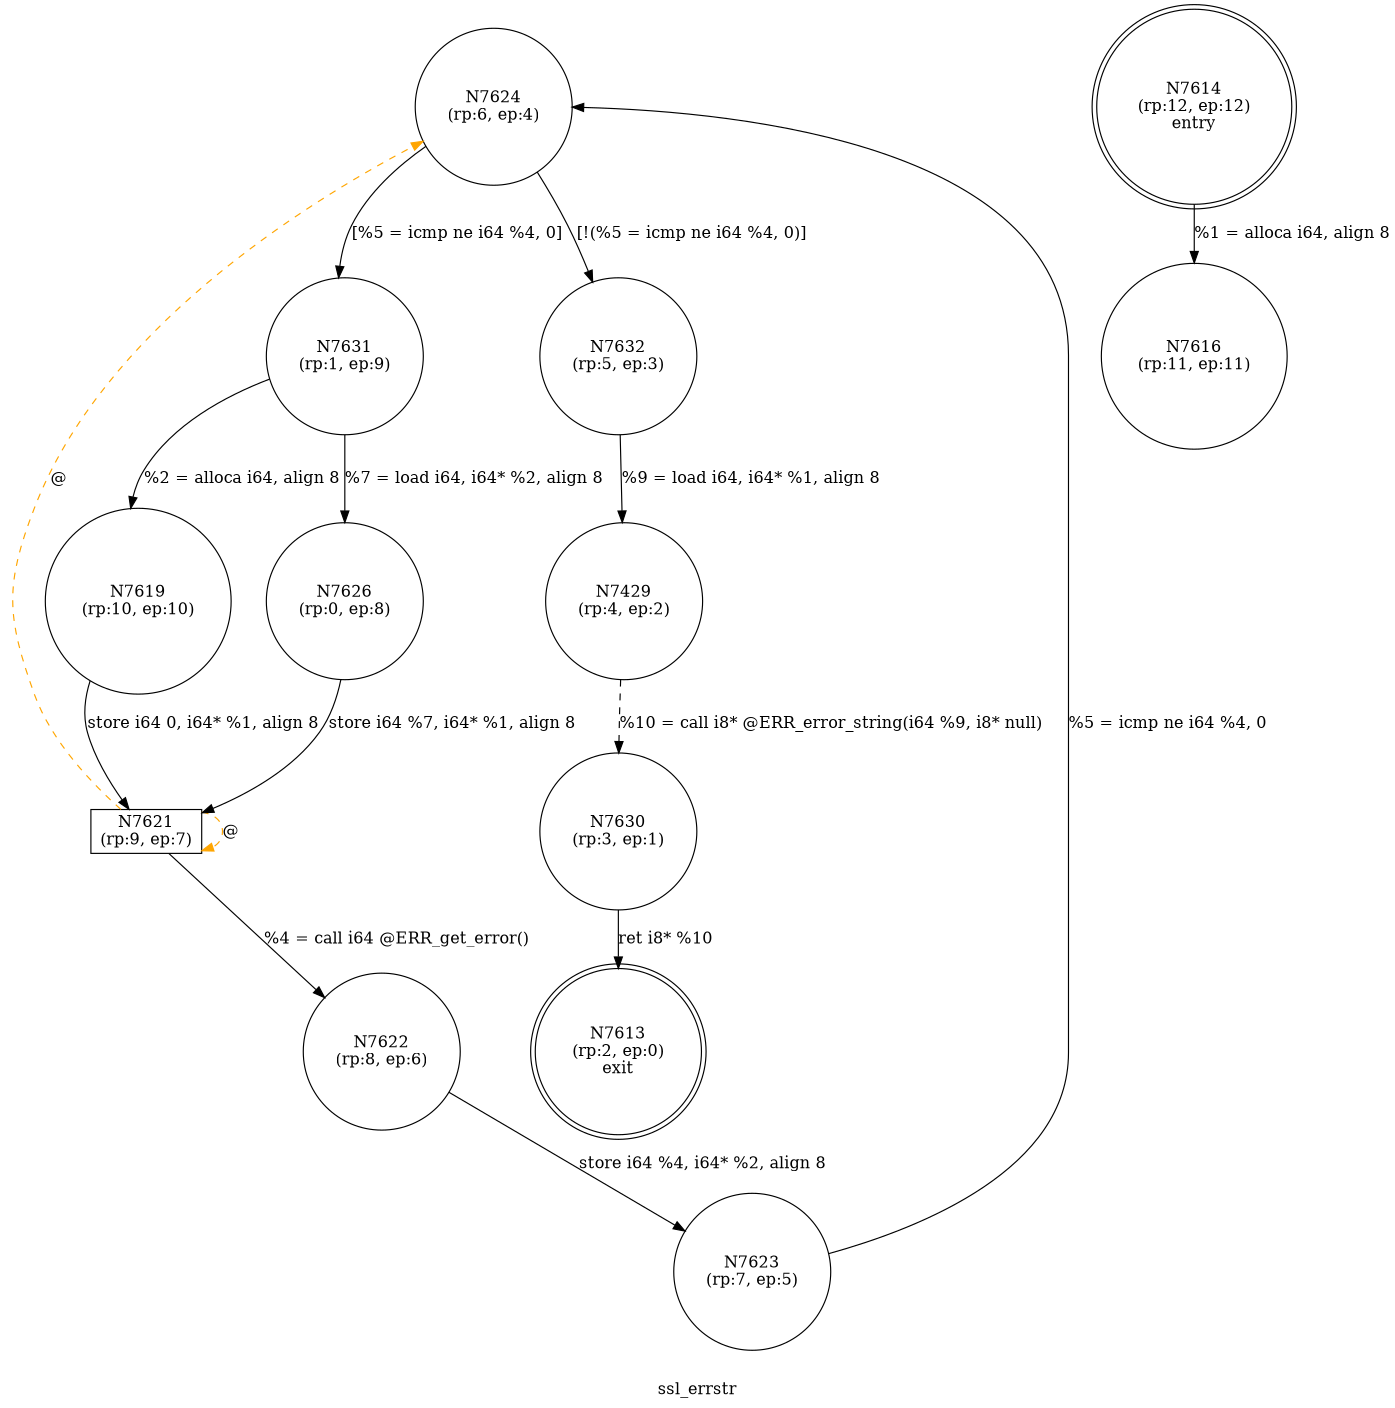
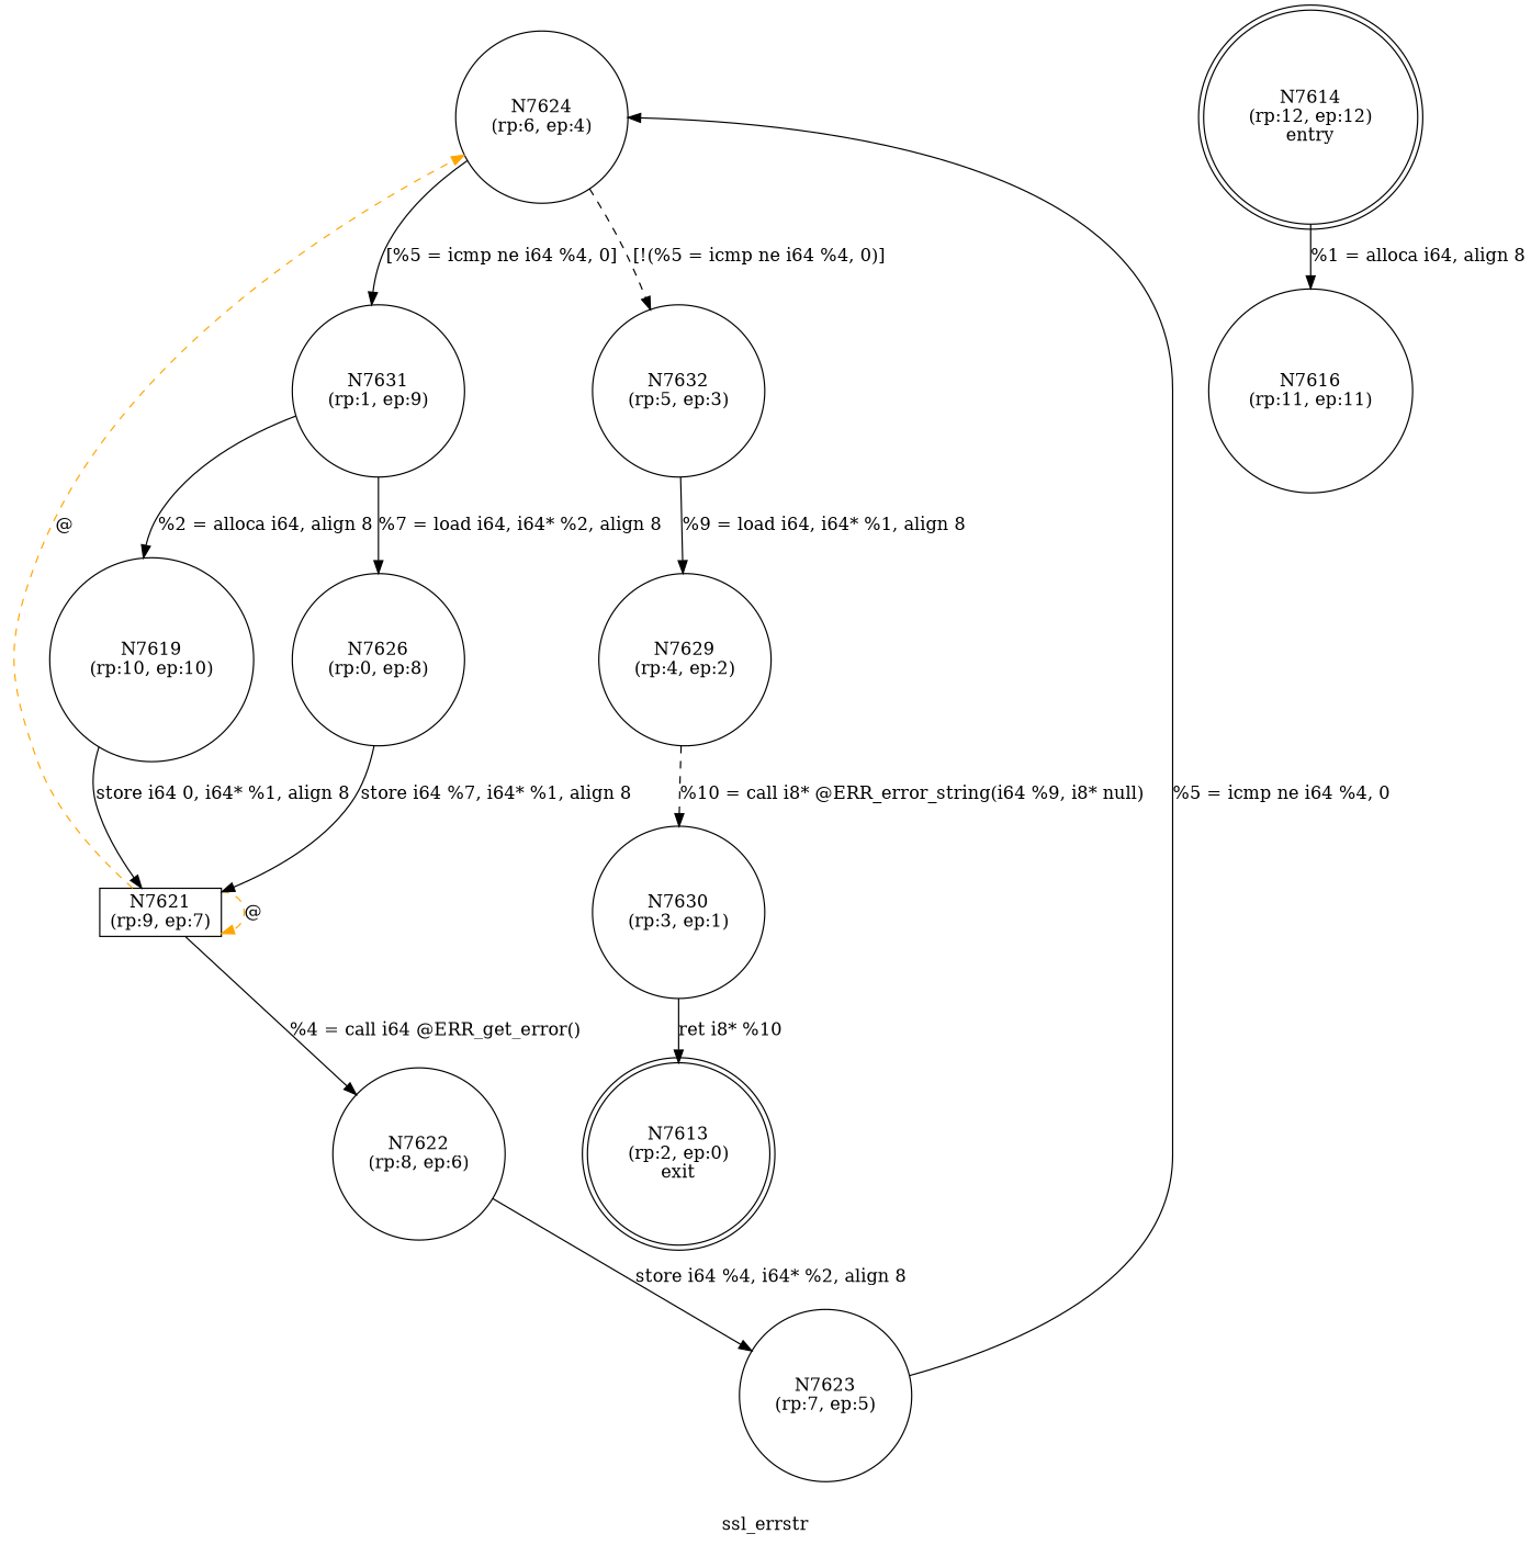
  digraph {
    label=ssl_errstr
    node [shape=circle]
    n1 [label="N7613\n(rp:2, ep:0)\nexit" shape=doublecircle]
    n2 [label="N7614\n(rp:12, ep:12)\nentry" shape=doublecircle]
    n3 [label="N7616\n(rp:11, ep:11)"]
    n4 [label="N7619\n(rp:10, ep:10)"]
    n5 [label="N7621\n(rp:9, ep:7)" shape=box]
    n6 [label="N7622\n(rp:8, ep:6)"]
    n7 [label="N7624\n(rp:6, ep:4)"]
    n8 [label="N7623\n(rp:7, ep:5)"]
    n9 [label="N7631\n(rp:1, ep:9)"]
    n10 [label="N7632\n(rp:5, ep:3)"]
    n11 [label="N7626\n(rp:0, ep:8)"]
-   n12 [label="N7429\n(rp:4, ep:2)"]
+   n12 [label="N7629\n(rp:4, ep:2)"]
    n13 [label="N7630\n(rp:3, ep:1)"]
    n2 -> n3 [label="%1 = alloca i64, align 8"]
    n4 -> n5 [label="store i64 0, i64* %1, align 8"]
    n5 -> n5 [color=orange label="@" style=dashed]
    n5 -> n6 [label="%4 = call i64 @ERR_get_error()"]
    n5 -> n7 [color=orange label="@" style=dashed]
    n6 -> n8 [label="store i64 %4, i64* %2, align 8"]
    n7 -> n9 [label="[%5 = icmp ne i64 %4, 0]"]
-   n7 -> n10 [label="[!(%5 = icmp ne i64 %4, 0)]"]
+   n7 -> n10 [label="[!(%5 = icmp ne i64 %4, 0)]" style=dashed]
    n8 -> n7 [label="%5 = icmp ne i64 %4, 0"]
    n9 -> n4 [label="%2 = alloca i64, align 8"]
    n9 -> n11 [label="%7 = load i64, i64* %2, align 8"]
    n10 -> n12 [label="%9 = load i64, i64* %1, align 8"]
    n11 -> n5 [label="store i64 %7, i64* %1, align 8"]
    n12 -> n13 [label="%10 = call i8* @ERR_error_string(i64 %9, i8* null)" style=dashed]
    n13 -> n1 [label="ret i8* %10"]
  }
